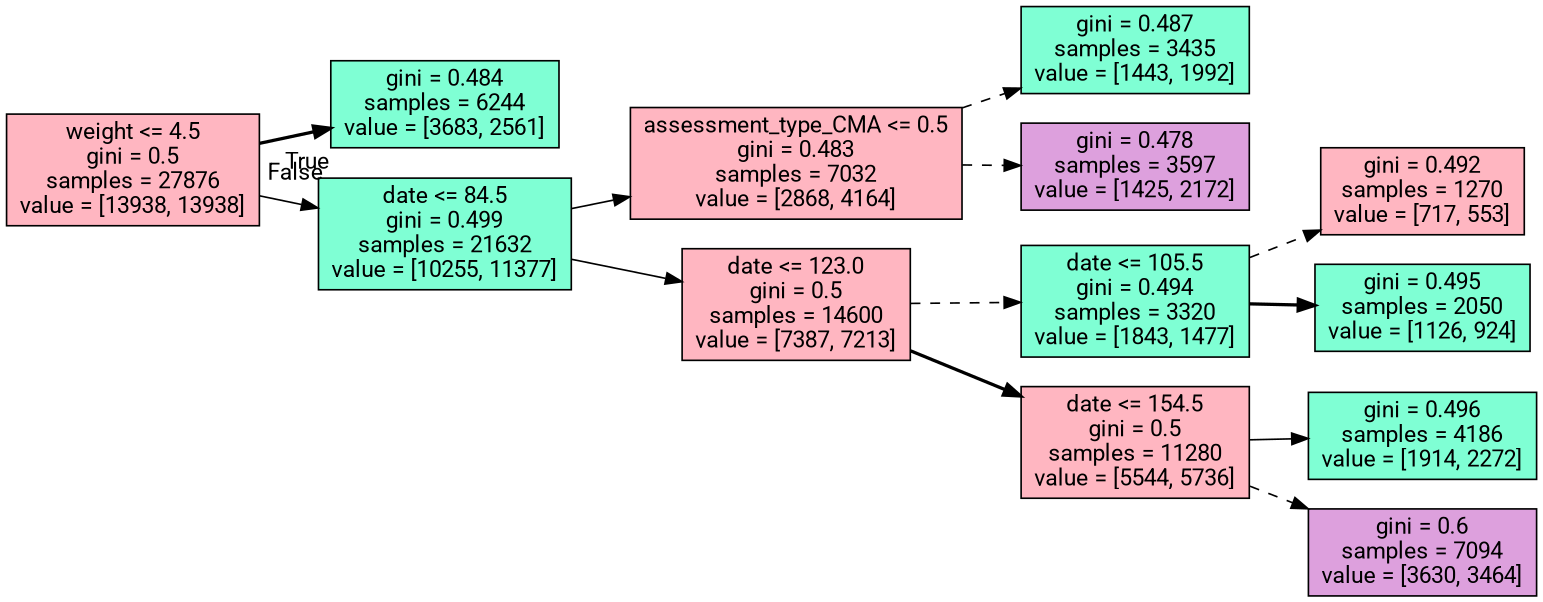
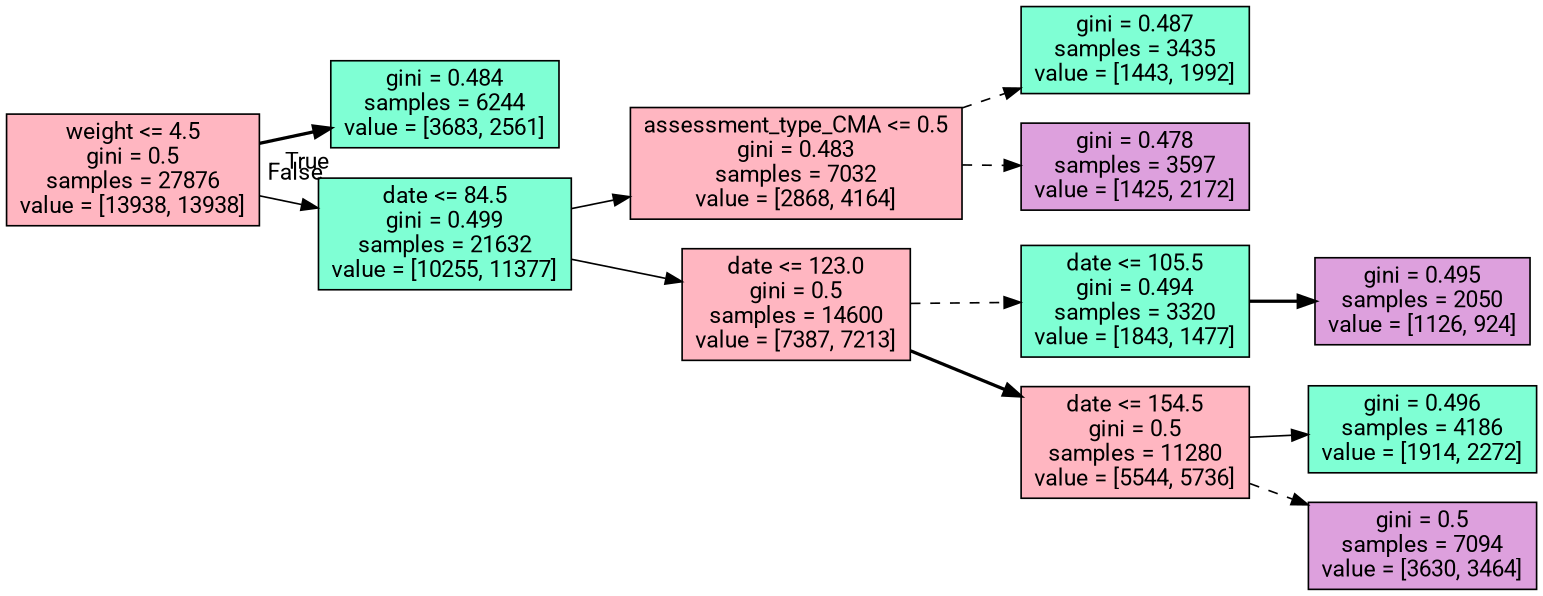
  digraph {
    fontname=Roboto
    rankdir=LR
    node [color=black fillcolor=lightpink fontname=Roboto shape=box style=filled]
    edge [fontname=Roboto style=dashed]
    n1 [label="weight <= 4.5\ngini = 0.5\nsamples = 27876\nvalue = [13938, 13938]"]
    n2 [fillcolor=aquamarine label="gini = 0.484\nsamples = 6244\nvalue = [3683, 2561]"]
    n3 [fillcolor=aquamarine label="date <= 84.5\ngini = 0.499\nsamples = 21632\nvalue = [10255, 11377]"]
    n4 [label="assessment_type_CMA <= 0.5\ngini = 0.483\nsamples = 7032\nvalue = [2868, 4164]"]
    n5 [label="date <= 123.0\ngini = 0.5\nsamples = 14600\nvalue = [7387, 7213]"]
    n6 [fillcolor=aquamarine label="gini = 0.487\nsamples = 3435\nvalue = [1443, 1992]"]
    n7 [fillcolor=plum label="gini = 0.478\nsamples = 3597\nvalue = [1425, 2172]"]
    n8 [fillcolor=aquamarine label="date <= 105.5\ngini = 0.494\nsamples = 3320\nvalue = [1843, 1477]"]
    n9 [label="date <= 154.5\ngini = 0.5\nsamples = 11280\nvalue = [5544, 5736]"]
-   n10 [label="gini = 0.492\nsamples = 1270\nvalue = [717, 553]"]
-   n11 [fillcolor=aquamarine label="gini = 0.495\nsamples = 2050\nvalue = [1126, 924]"]
+   n11 [fillcolor=plum label="gini = 0.495\nsamples = 2050\nvalue = [1126, 924]"]
    n12 [fillcolor=aquamarine label="gini = 0.496\nsamples = 4186\nvalue = [1914, 2272]"]
-   n13 [fillcolor=plum label="gini = 0.6\nsamples = 7094\nvalue = [3630, 3464]"]
+   n13 [fillcolor=plum label="gini = 0.5\nsamples = 7094\nvalue = [3630, 3464]"]
    n1 -> n2 [headlabel=True labelangle=45 labeldistance=2.5 style=bold]
    n1 -> n3 [headlabel=False labelangle=-45 labeldistance=2.5 style=solid]
    n3 -> n4 [style=solid]
    n3 -> n5 [style=solid]
    n4 -> n6
    n4 -> n7
    n5 -> n8
    n5 -> n9 [style=bold]
-   n8 -> n10
    n8 -> n11 [style=bold]
    n9 -> n12 [style=solid]
    n9 -> n13
  }
